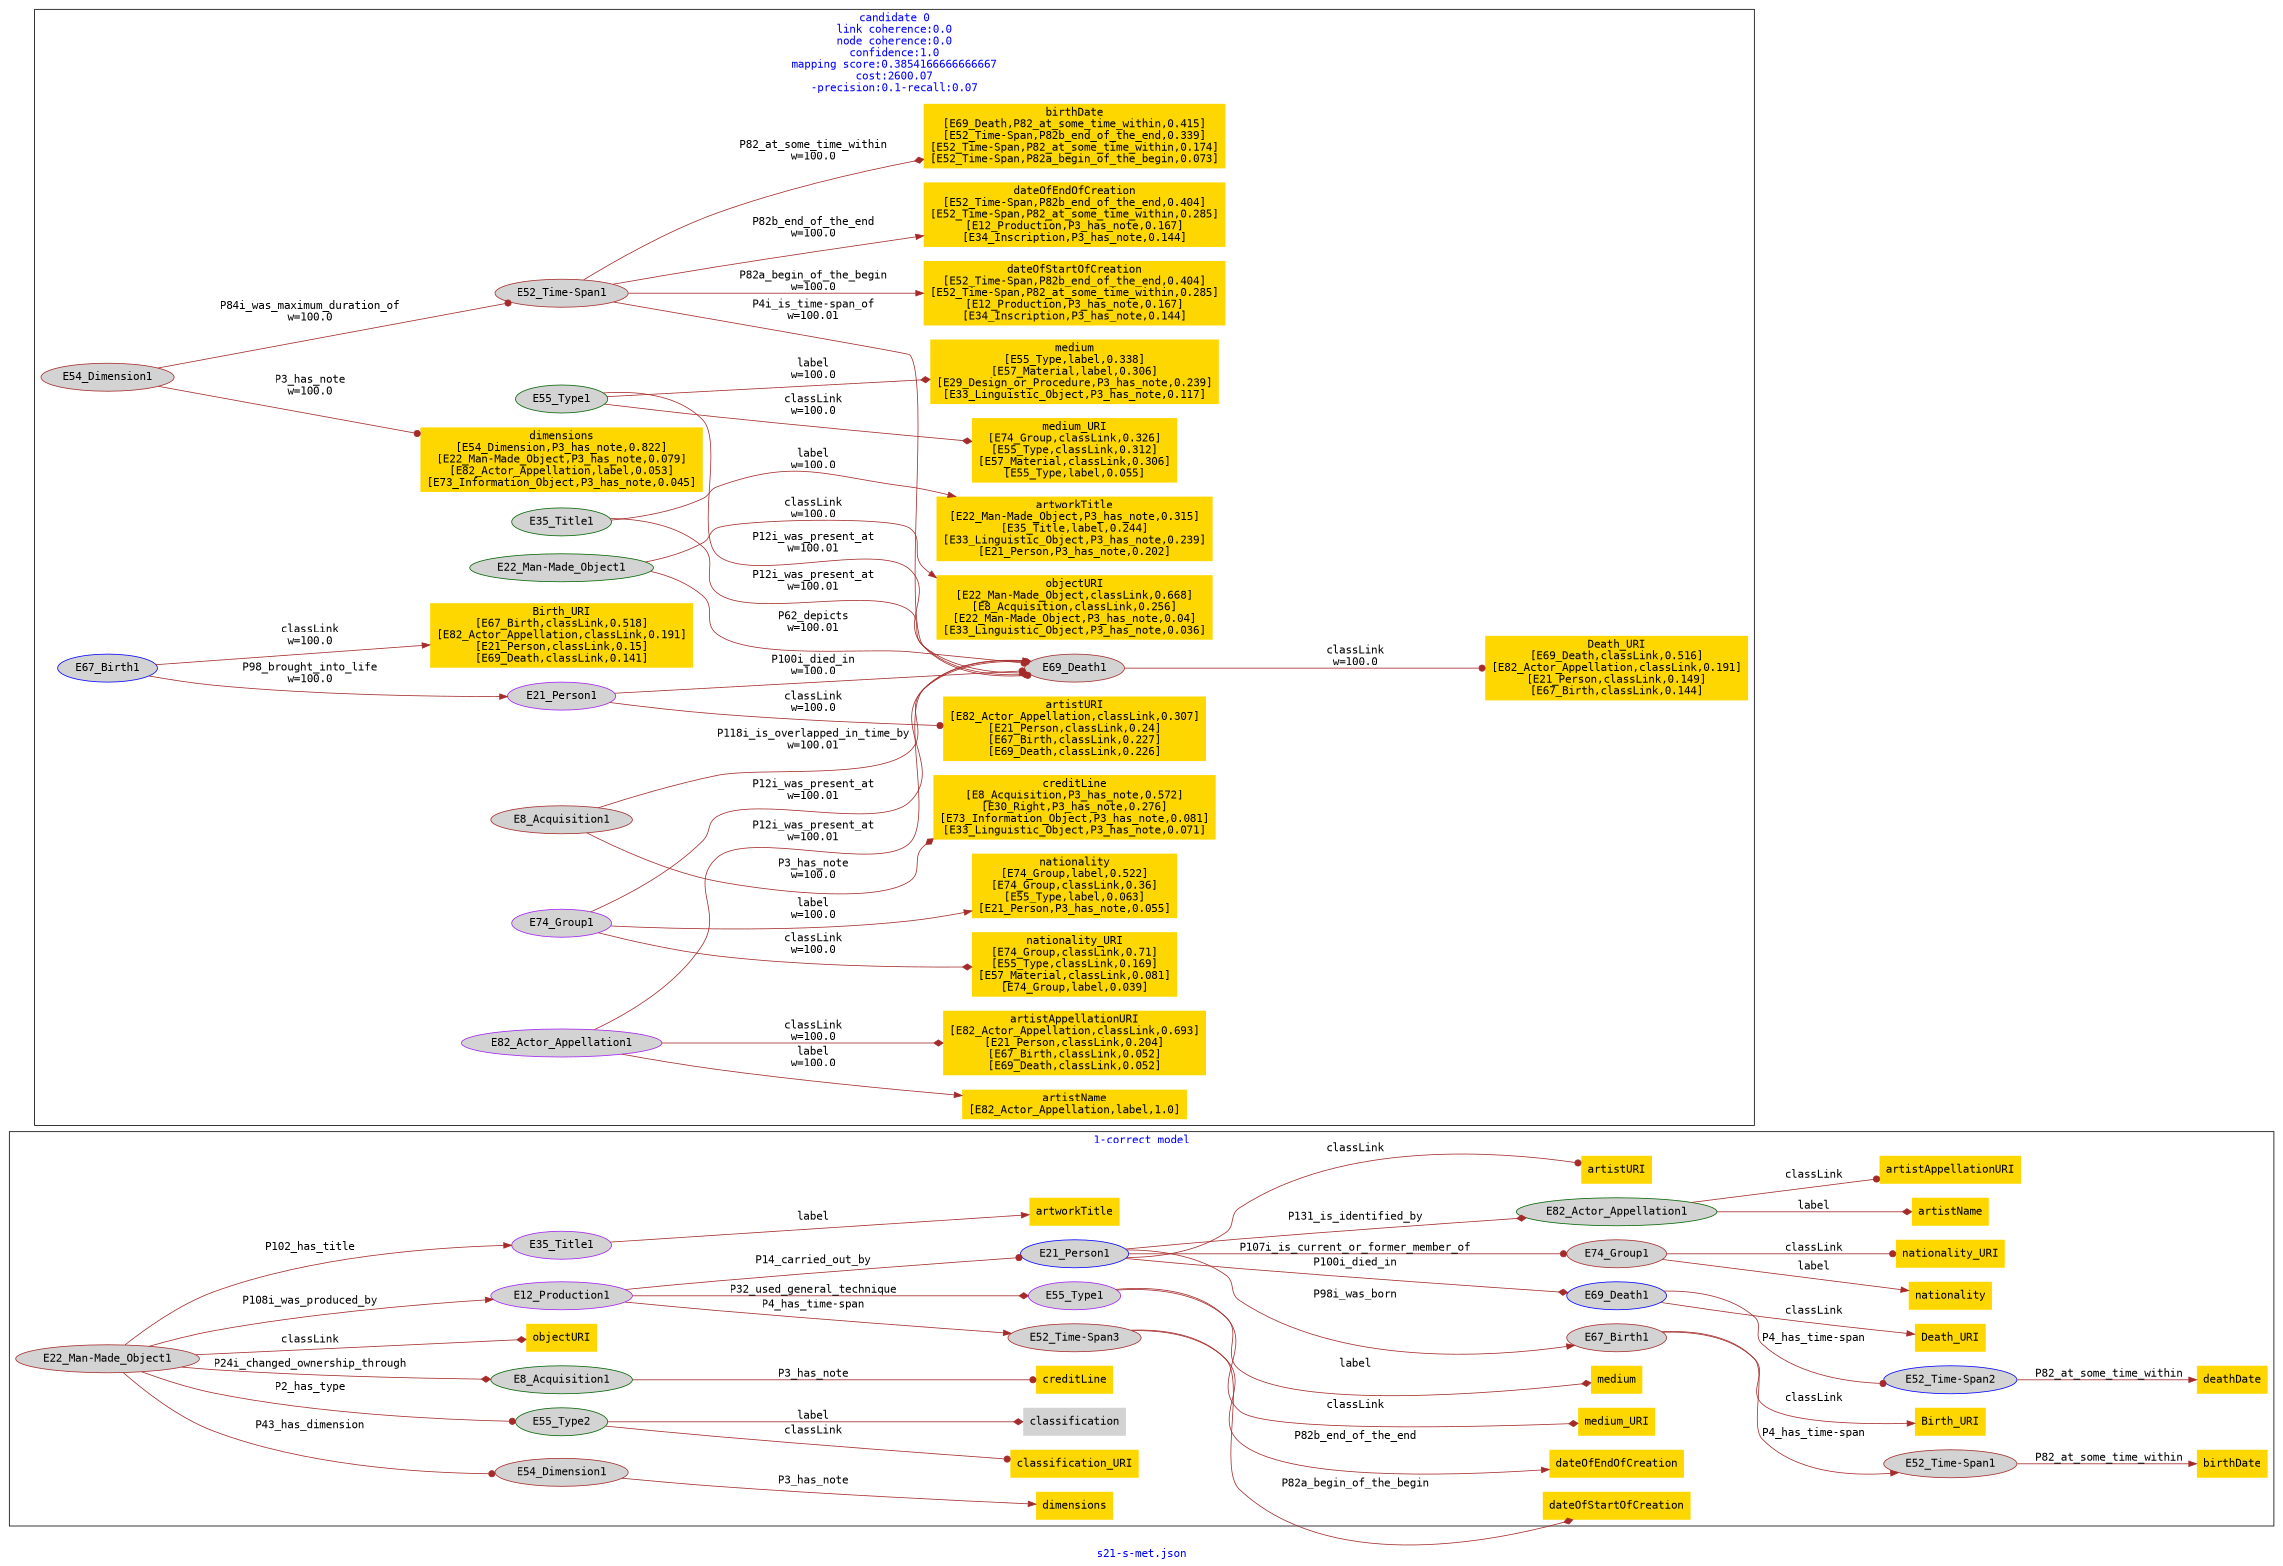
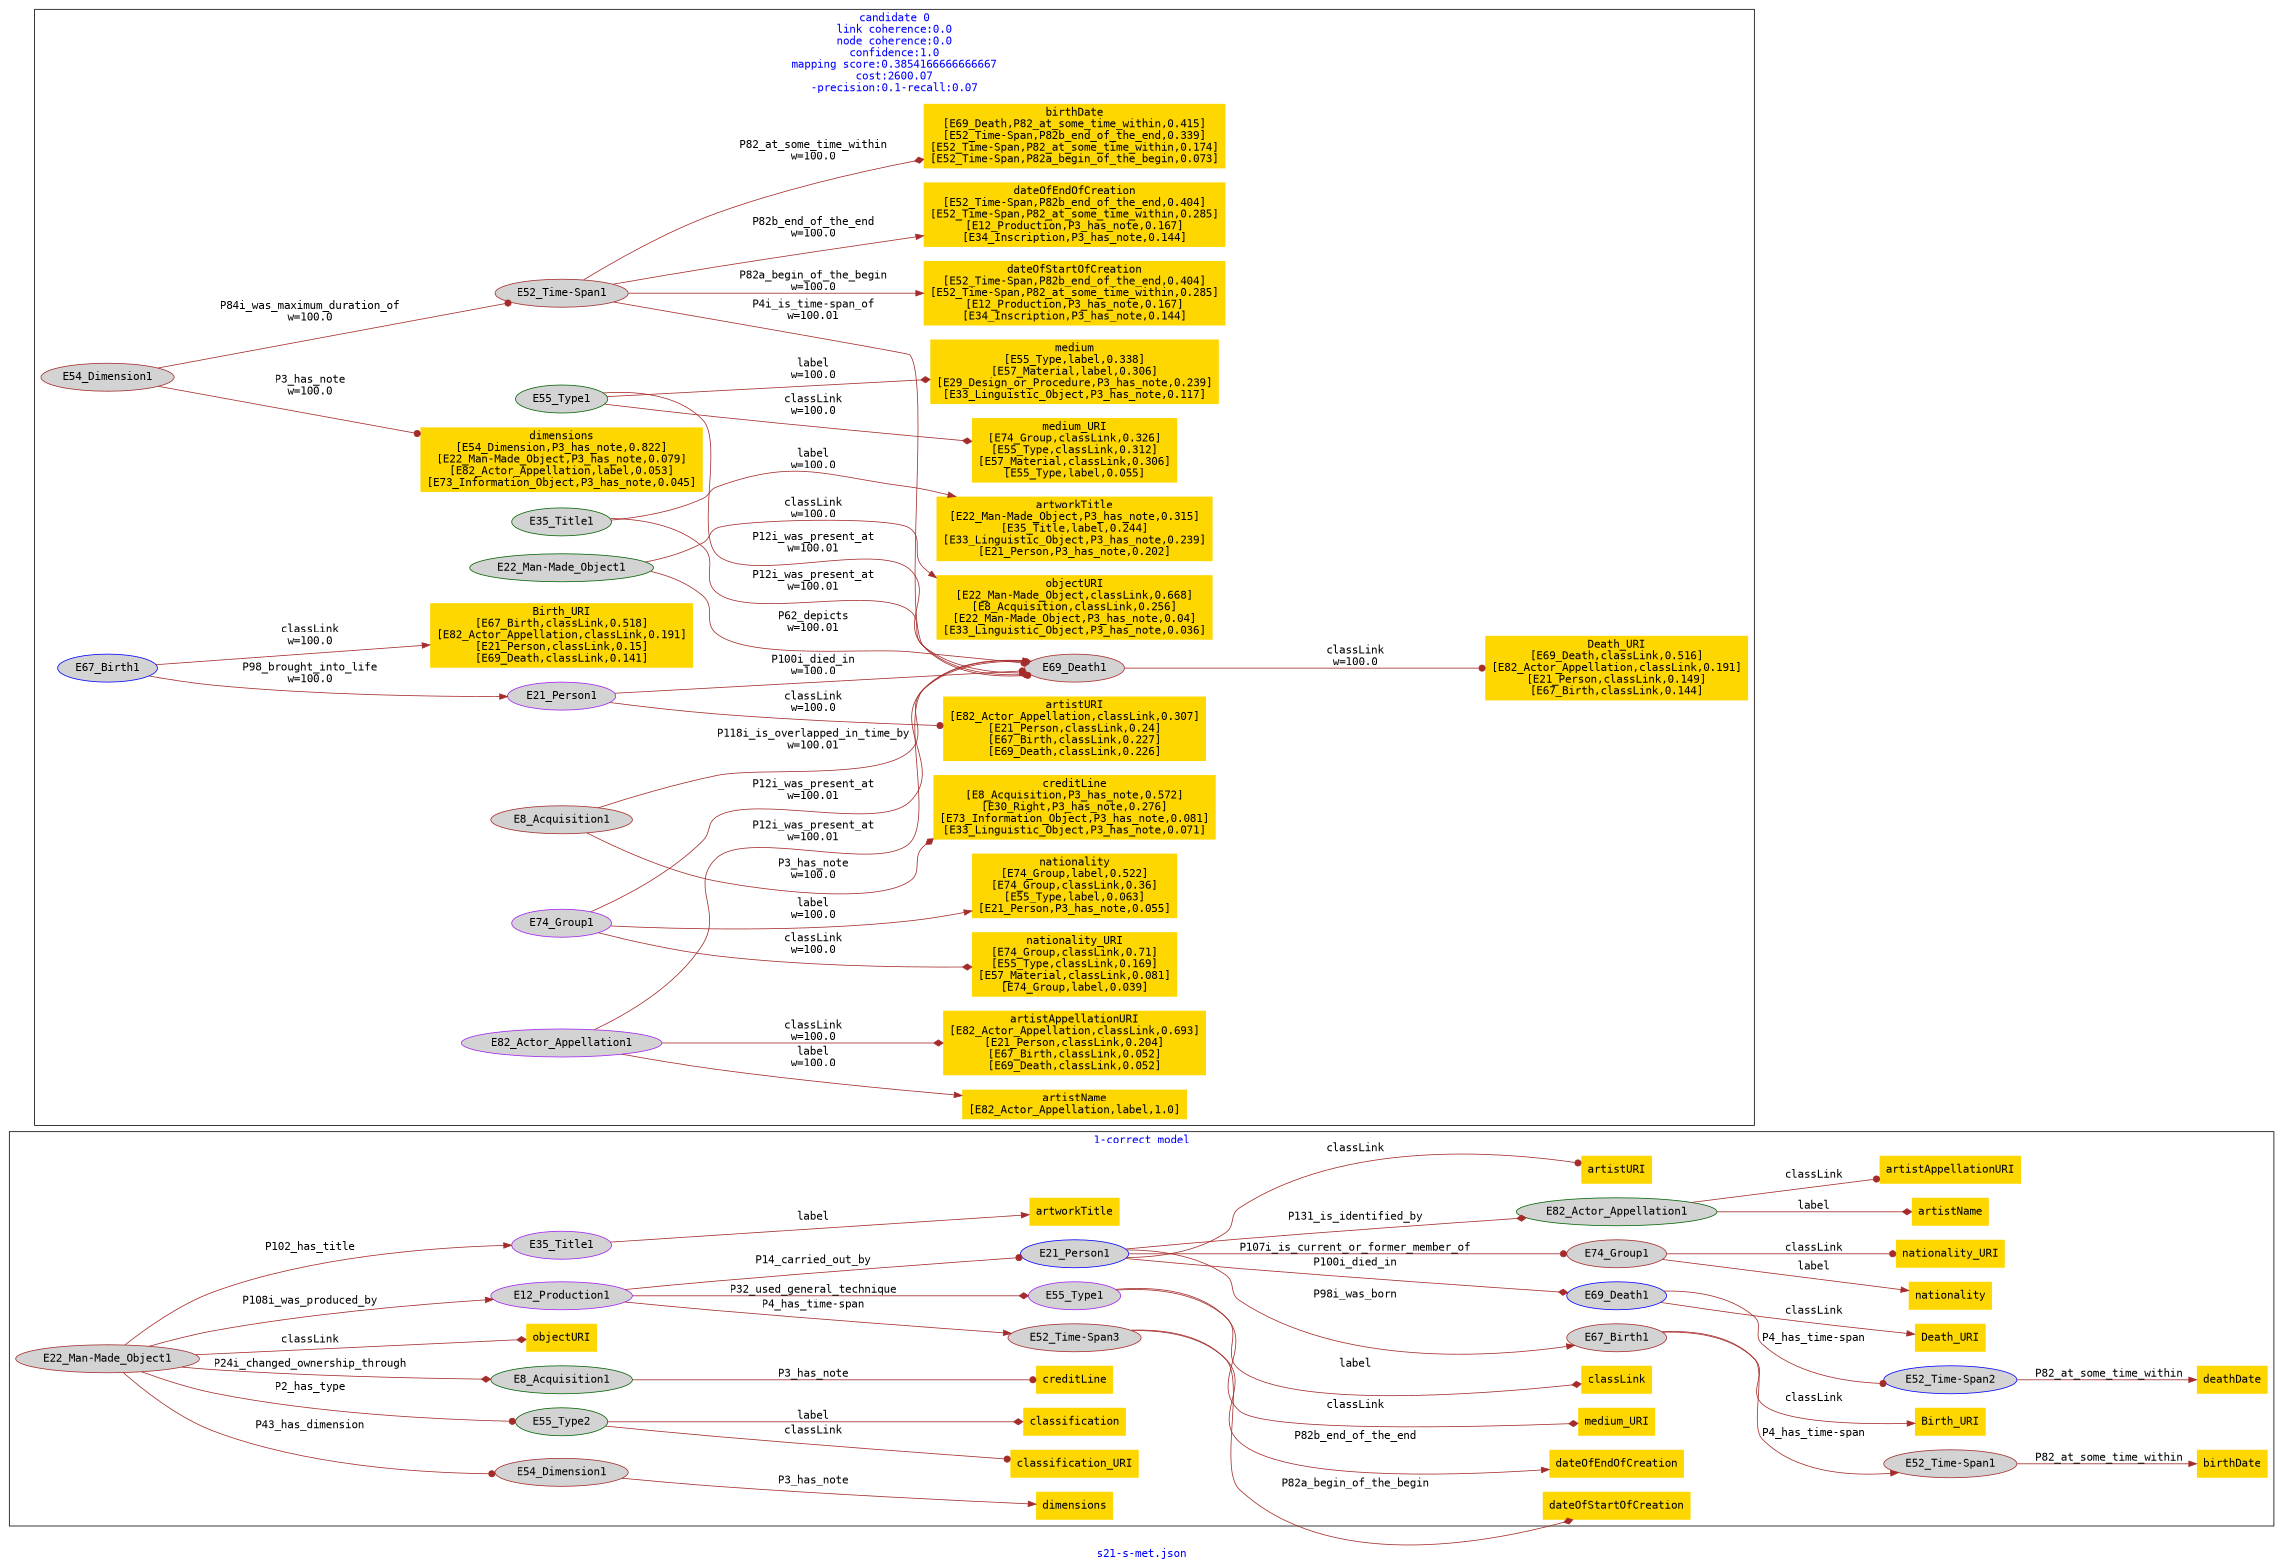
  digraph {
    fontcolor=blue
    fontname="DejaVu Sans Mono"
    label="s21-s-met.json"
    rankdir=LR
    remincross=true
    node [color=brown fillcolor=gold fontname="DejaVu Sans Mono" style=filled shape=plaintext]
    edge [arrowhead=normal color=brown fontcolor=black fontname="DejaVu Sans Mono"]
    n1 [color=purple fillcolor=lightgray label=E12_Production1 shape=""]
    n2 [color=blue fillcolor=lightgray label=E21_Person1 shape=""]
    n3 [fillcolor=lightgray label="E52_Time-Span3" shape=""]
    n4 [color=purple fillcolor=lightgray label=E55_Type1 shape=""]
    n5 [fillcolor=lightgray label=E67_Birth1 shape=""]
    n6 [color=blue fillcolor=lightgray label=E69_Death1 shape=""]
    n7 [fillcolor=lightgray label=E74_Group1 shape=""]
    n8 [color=darkgreen fillcolor=lightgray label=E82_Actor_Appellation1 shape=""]
    n9 [fillcolor=lightgray label="E22_Man-Made_Object1" shape=""]
    n10 [color=purple fillcolor=lightgray label=E35_Title1 shape=""]
    n11 [fillcolor=lightgray label=E54_Dimension1 shape=""]
    n12 [color=darkgreen fillcolor=lightgray label=E55_Type2 shape=""]
    n13 [color=darkgreen fillcolor=lightgray label=E8_Acquisition1 shape=""]
    n14 [fillcolor=lightgray label="E52_Time-Span1" shape=""]
    n15 [color=blue fillcolor=lightgray label="E52_Time-Span2" shape=""]
    n16 [color=blue label=nationality]
-   n17 [label=medium]
+   n17 [label=classLink]
    n18 [color=blue label=dateOfEndOfCreation]
    n19 [color=purple label=birthDate]
    n20 [color=darkgreen label=dateOfStartOfCreation]
-   n21 [fillcolor=lightgray label=classification]
+   n21 [label=classification]
    n22 [color=darkgreen label=deathDate]
    n23 [color=darkgreen label=creditLine]
    n24 [color=darkgreen label=medium_URI]
    n25 [color=purple label=artworkTitle]
    n26 [color=purple label=dimensions]
    n27 [color=darkgreen label=artistName]
    n28 [color=purple label=Birth_URI]
    n29 [label=artistURI]
    n30 [label=classification_URI]
    n31 [color=darkgreen label=objectURI]
    n32 [color=purple label=nationality_URI]
    n33 [color=darkgreen label=Death_URI]
    n34 [label=artistAppellationURI]
    n35 [color=purple fillcolor=lightgray label=E21_Person1 shape=""]
    n36 [color=blue label="artistURI\n[E82_Actor_Appellation,classLink,0.307]\n[E21_Person,classLink,0.24]\n[E67_Birth,classLink,0.227]\n[E69_Death,classLink,0.226]"]
    n37 [color=darkgreen fillcolor=lightgray label="E22_Man-Made_Object1" shape=""]
    n38 [color=purple label="objectURI\n[E22_Man-Made_Object,classLink,0.668]\n[E8_Acquisition,classLink,0.256]\n[E22_Man-Made_Object,P3_has_note,0.04]\n[E33_Linguistic_Object,P3_has_note,0.036]"]
    n39 [color=darkgreen fillcolor=lightgray label=E35_Title1 shape=""]
    n40 [color=blue label="artworkTitle\n[E22_Man-Made_Object,P3_has_note,0.315]\n[E35_Title,label,0.244]\n[E33_Linguistic_Object,P3_has_note,0.239]\n[E21_Person,P3_has_note,0.202]"]
    n41 [fillcolor=lightgray label="E52_Time-Span1" shape=""]
    n42 [color=blue label="birthDate\n[E69_Death,P82_at_some_time_within,0.415]\n[E52_Time-Span,P82b_end_of_the_end,0.339]\n[E52_Time-Span,P82_at_some_time_within,0.174]\n[E52_Time-Span,P82a_begin_of_the_begin,0.073]"]
    n43 [color=blue label="dateOfStartOfCreation\n[E52_Time-Span,P82b_end_of_the_end,0.404]\n[E52_Time-Span,P82_at_some_time_within,0.285]\n[E12_Production,P3_has_note,0.167]\n[E34_Inscription,P3_has_note,0.144]"]
    n44 [label="dateOfEndOfCreation\n[E52_Time-Span,P82b_end_of_the_end,0.404]\n[E52_Time-Span,P82_at_some_time_within,0.285]\n[E12_Production,P3_has_note,0.167]\n[E34_Inscription,P3_has_note,0.144]"]
    n45 [fillcolor=lightgray label=E54_Dimension1 shape=""]
    n46 [label="dimensions\n[E54_Dimension,P3_has_note,0.822]\n[E22_Man-Made_Object,P3_has_note,0.079]\n[E82_Actor_Appellation,label,0.053]\n[E73_Information_Object,P3_has_note,0.045]"]
    n47 [color=darkgreen fillcolor=lightgray label=E55_Type1 shape=""]
    n48 [color=blue label="medium_URI\n[E74_Group,classLink,0.326]\n[E55_Type,classLink,0.312]\n[E57_Material,classLink,0.306]\n[E55_Type,label,0.055]"]
    n49 [color=darkgreen label="medium\n[E55_Type,label,0.338]\n[E57_Material,label,0.306]\n[E29_Design_or_Procedure,P3_has_note,0.239]\n[E33_Linguistic_Object,P3_has_note,0.117]"]
    n50 [color=blue fillcolor=lightgray label=E67_Birth1 shape=""]
    n51 [color=purple label="Birth_URI\n[E67_Birth,classLink,0.518]\n[E82_Actor_Appellation,classLink,0.191]\n[E21_Person,classLink,0.15]\n[E69_Death,classLink,0.141]"]
    n52 [fillcolor=lightgray label=E69_Death1 shape=""]
    n53 [label="Death_URI\n[E69_Death,classLink,0.516]\n[E82_Actor_Appellation,classLink,0.191]\n[E21_Person,classLink,0.149]\n[E67_Birth,classLink,0.144]"]
    n54 [color=purple fillcolor=lightgray label=E74_Group1 shape=""]
    n55 [color=darkgreen label="nationality_URI\n[E74_Group,classLink,0.71]\n[E55_Type,classLink,0.169]\n[E57_Material,classLink,0.081]\n[E74_Group,label,0.039]"]
    n56 [color=blue label="nationality\n[E74_Group,label,0.522]\n[E74_Group,classLink,0.36]\n[E55_Type,label,0.063]\n[E21_Person,P3_has_note,0.055]"]
    n57 [color=purple fillcolor=lightgray label=E82_Actor_Appellation1 shape=""]
    n58 [color=blue label="artistAppellationURI\n[E82_Actor_Appellation,classLink,0.693]\n[E21_Person,classLink,0.204]\n[E67_Birth,classLink,0.052]\n[E69_Death,classLink,0.052]"]
    n59 [color=darkgreen label="artistName\n[E82_Actor_Appellation,label,1.0]"]
    n60 [fillcolor=lightgray label=E8_Acquisition1 shape=""]
    n61 [label="creditLine\n[E8_Acquisition,P3_has_note,0.572]\n[E30_Right,P3_has_note,0.276]\n[E73_Information_Object,P3_has_note,0.081]\n[E33_Linguistic_Object,P3_has_note,0.071]"]
    subgraph cluster_1 {
      label="1-correct model"
      n1
      n2
      n3
      n4
      n5
      n6
      n7
      n8
      n9
      n10
      n11
      n12
      n13
      n14
      n15
      n16
      n17
      n18
      n19
      n20
      n21
      n22
      n23
      n24
      n25
      n26
      n27
      n28
      n29
      n30
      n31
      n32
      n33
      n34
    }
    subgraph cluster_2 {
      label="candidate 0\nlink coherence:0.0\nnode coherence:0.0\nconfidence:1.0\nmapping score:0.3854166666666667\ncost:2600.07\n-precision:0.1-recall:0.07"
      n35
      n36
      n37
      n38
      n39
      n40
      n41
      n42
      n43
      n44
      n45
      n46
      n47
      n48
      n49
      n50
      n51
      n52
      n53
      n54
      n55
      n56
      n57
      n58
      n59
      n60
      n61
    }
    n1 -> n2 [arrowhead=dot label=P14_carried_out_by]
    n1 -> n3 [label="P4_has_time-span"]
    n1 -> n4 [arrowhead=diamond label=P32_used_general_technique]
    n2 -> n5 [label=P98i_was_born]
    n2 -> n6 [arrowhead=diamond label=P100i_died_in]
    n2 -> n7 [arrowhead=dot label=P107i_is_current_or_former_member_of]
    n2 -> n8 [arrowhead=diamond label=P131_is_identified_by]
    n2 -> n29 [arrowhead=dot label=classLink]
    n3 -> n18 [label=P82b_end_of_the_end]
    n3 -> n20 [arrowhead=diamond label=P82a_begin_of_the_begin]
    n4 -> n17 [arrowhead=diamond label=label]
    n4 -> n24 [arrowhead=diamond label=classLink]
    n5 -> n14 [label="P4_has_time-span"]
    n5 -> n28 [label=classLink]
    n6 -> n15 [arrowhead=dot label="P4_has_time-span"]
    n6 -> n33 [label=classLink]
    n7 -> n16 [label=label]
    n7 -> n32 [arrowhead=dot label=classLink]
    n8 -> n27 [arrowhead=diamond label=label]
    n8 -> n34 [arrowhead=dot label=classLink]
    n9 -> n1 [label=P108i_was_produced_by]
    n9 -> n10 [label=P102_has_title]
    n9 -> n11 [arrowhead=dot label=P43_has_dimension]
    n9 -> n12 [arrowhead=dot label=P2_has_type]
    n9 -> n13 [arrowhead=diamond label=P24i_changed_ownership_through]
    n9 -> n31 [arrowhead=diamond label=classLink]
    n10 -> n25 [label=label]
    n11 -> n26 [label=P3_has_note]
    n12 -> n21 [arrowhead=diamond label=label]
    n12 -> n30 [arrowhead=dot label=classLink]
    n13 -> n23 [arrowhead=dot label=P3_has_note]
    n14 -> n19 [label=P82_at_some_time_within]
    n15 -> n22 [label=P82_at_some_time_within]
    n35 -> n36 [arrowhead=dot label="classLink\nw=100.0"]
    n35 -> n52 [arrowhead=dot label="P100i_died_in\nw=100.0"]
    n37 -> n38 [label="classLink\nw=100.0"]
    n37 -> n52 [arrowhead=dot label="P62_depicts\nw=100.01"]
    n39 -> n40 [label="label\nw=100.0"]
    n39 -> n52 [label="P12i_was_present_at\nw=100.01"]
    n41 -> n42 [arrowhead=diamond label="P82_at_some_time_within\nw=100.0"]
    n41 -> n43 [label="P82a_begin_of_the_begin\nw=100.0"]
    n41 -> n44 [label="P82b_end_of_the_end\nw=100.0"]
    n41 -> n52 [arrowhead=dot label="P4i_is_time-span_of\nw=100.01"]
    n45 -> n41 [arrowhead=dot label="P84i_was_maximum_duration_of\nw=100.0"]
    n45 -> n46 [arrowhead=dot label="P3_has_note\nw=100.0"]
    n47 -> n48 [arrowhead=diamond label="classLink\nw=100.0"]
    n47 -> n49 [arrowhead=diamond label="label\nw=100.0"]
    n47 -> n52 [arrowhead=diamond label="P12i_was_present_at\nw=100.01"]
    n50 -> n35 [label="P98_brought_into_life\nw=100.0"]
    n50 -> n51 [label="classLink\nw=100.0"]
    n52 -> n53 [arrowhead=dot label="classLink\nw=100.0"]
    n54 -> n52 [label="P12i_was_present_at\nw=100.01"]
    n54 -> n55 [arrowhead=diamond label="classLink\nw=100.0"]
    n54 -> n56 [label="label\nw=100.0"]
    n57 -> n52 [label="P12i_was_present_at\nw=100.01"]
    n57 -> n58 [arrowhead=diamond label="classLink\nw=100.0"]
    n57 -> n59 [label="label\nw=100.0"]
    n60 -> n52 [arrowhead=dot label="P118i_is_overlapped_in_time_by\nw=100.01"]
    n60 -> n61 [arrowhead=diamond label="P3_has_note\nw=100.0"]
  }
